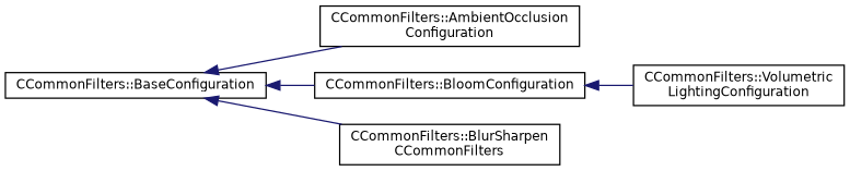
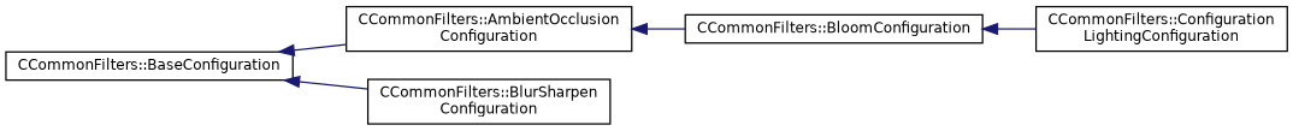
  digraph {
    rankdir=LR
    node [color=black fillcolor=white fontname=Helvetica fontsize=10 shape=record style=filled]
    edge [color=midnightblue dir=back fontname=Helvetica fontsize=10 labelfontname=Helvetica labelfontsize=10 style=solid]
    n1 [height=0.2 label="CCommonFilters::BaseConfiguration" width=0.4]
    n2 [height=0.2 label="CCommonFilters::AmbientOcclusion\lConfiguration" width=0.4]
    n3 [height=0.2 label="CCommonFilters::BloomConfiguration" width=0.4]
-   n4 [height=0.2 label="CCommonFilters::BlurSharpen\lCCommonFilters" width=0.4]
-   n5 [height=0.2 label="CCommonFilters::Volumetric\lLightingConfiguration" width=0.4]
+   n4 [height=0.2 label="CCommonFilters::BlurSharpen\lConfiguration" width=0.4]
+   n5 [height=0.2 label="CCommonFilters::Configuration\lLightingConfiguration" width=0.4]
    n1 -> n2
-   n1 -> n3
+   n2 -> n3
    n1 -> n4
    n3 -> n5
  }
